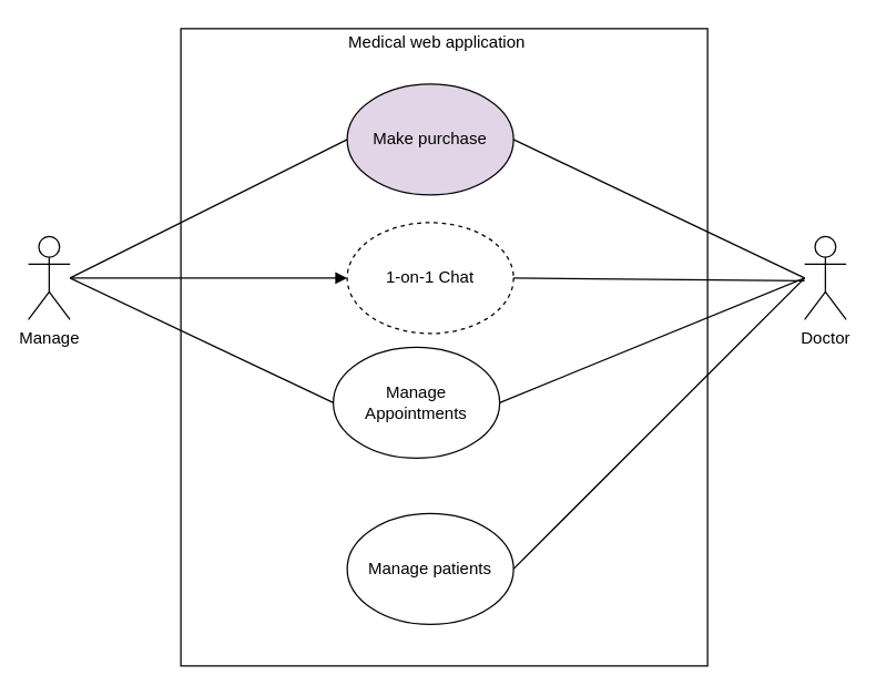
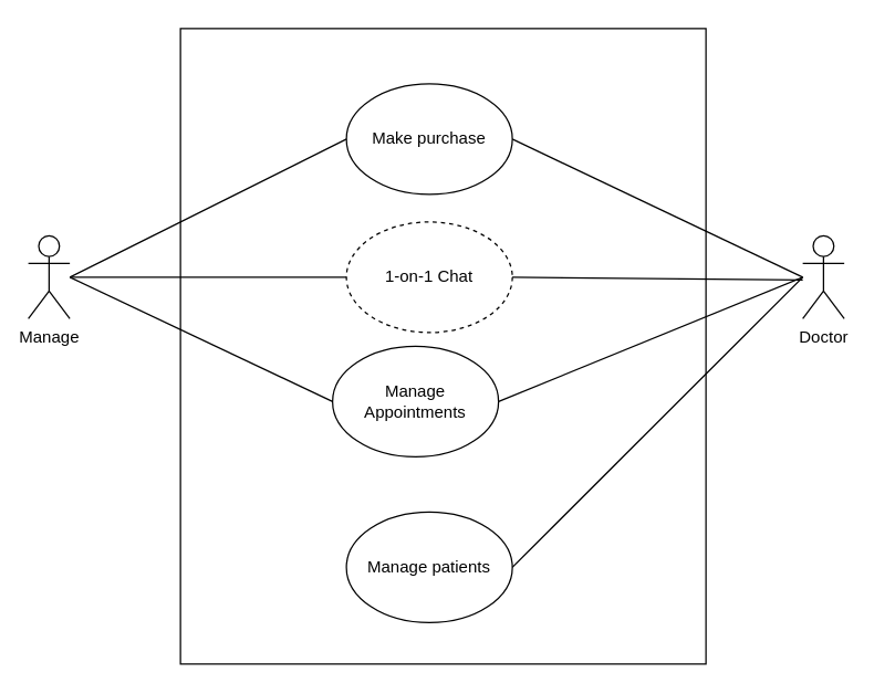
  <mxCell id="0" />
  <mxCell id="1" parent="0" />
  <mxCell id="2" value="" style="rounded=0;whiteSpace=wrap;html=1;" parent="1" vertex="1"><mxGeometry x="130" y="20" width="380" height="460" as="geometry" /></mxCell>
  <mxCell id="3" value="Manage" style="shape=umlActor;verticalLabelPosition=bottom;labelBackgroundColor=#ffffff;verticalAlign=top;html=1;outlineConnect=0;" parent="1" vertex="1"><mxGeometry x="20" y="170" width="30" height="60" as="geometry" /></mxCell>
  <mxCell id="4" value="Doctor" style="shape=umlActor;verticalLabelPosition=bottom;labelBackgroundColor=#ffffff;verticalAlign=top;html=1;outlineConnect=0;" parent="1" vertex="1"><mxGeometry x="580" y="170" width="30" height="60" as="geometry" /></mxCell>
  <mxCell id="5" value="1-on-1 Chat" style="ellipse;whiteSpace=wrap;html=1;dashed=1;" parent="1" vertex="1"><mxGeometry x="250" y="160" width="120" height="80" as="geometry" /></mxCell>
- <mxCell id="6" value="Make purchase" style="ellipse;whiteSpace=wrap;html=1;fillColor=#e1d5e7;" parent="1" vertex="1"><mxGeometry x="250" y="60" width="120" height="80" as="geometry" /></mxCell>
+ <mxCell id="6" value="Make purchase" style="ellipse;whiteSpace=wrap;html=1;" parent="1" vertex="1"><mxGeometry x="250" y="60" width="120" height="80" as="geometry" /></mxCell>
  <mxCell id="7" value="Manage Appointments" style="ellipse;whiteSpace=wrap;html=1;" parent="1" vertex="1"><mxGeometry x="240" y="250" width="120" height="80" as="geometry" /></mxCell>
- <mxCell id="8" value="Medical web application" style="text;html=1;strokeColor=none;fillColor=none;align=center;verticalAlign=middle;whiteSpace=wrap;rounded=0;" parent="1" vertex="1"><mxGeometry x="190" y="20" width="250" height="20" as="geometry" /></mxCell>
  <mxCell id="9" value="" style="endArrow=none;html=1;entryX=0;entryY=0.5;entryDx=0;entryDy=0;" parent="1" target="6" edge="1"><mxGeometry width="50" height="50" relative="1" as="geometry"><mxPoint x="50" y="200" as="sourcePoint" /><mxPoint x="340" y="200" as="targetPoint" /></mxGeometry></mxCell>
  <mxCell id="10" value="" style="endArrow=none;html=1;entryX=1;entryY=0.5;entryDx=0;entryDy=0;" parent="1" target="6" edge="1"><mxGeometry width="50" height="50" relative="1" as="geometry"><mxPoint x="580" y="200" as="sourcePoint" /><mxPoint x="340" y="200" as="targetPoint" /></mxGeometry></mxCell>
- <mxCell id="11" value="" style="endArrow=block;html=1;entryX=0;entryY=0.5;entryDx=0;entryDy=0;" parent="1" source="3" target="5" edge="1"><mxGeometry width="50" height="50" relative="1" as="geometry"><mxPoint x="290" y="250" as="sourcePoint" /><mxPoint x="340" y="200" as="targetPoint" /></mxGeometry></mxCell>
+ <mxCell id="11" value="" style="endArrow=none;html=1;entryX=0;entryY=0.5;entryDx=0;entryDy=0;" parent="1" source="3" target="5" edge="1"><mxGeometry width="50" height="50" relative="1" as="geometry"><mxPoint x="290" y="250" as="sourcePoint" /><mxPoint x="340" y="200" as="targetPoint" /></mxGeometry></mxCell>
  <mxCell id="12" value="" style="endArrow=none;html=1;exitX=1;exitY=0.5;exitDx=0;exitDy=0;" parent="1" source="5" edge="1"><mxGeometry width="50" height="50" relative="1" as="geometry"><mxPoint x="290" y="250" as="sourcePoint" /><mxPoint x="580" y="202" as="targetPoint" /></mxGeometry></mxCell>
  <mxCell id="13" value="" style="endArrow=none;html=1;entryX=0;entryY=0.5;entryDx=0;entryDy=0;" parent="1" target="7" edge="1"><mxGeometry width="50" height="50" relative="1" as="geometry"><mxPoint x="50" y="200" as="sourcePoint" /><mxPoint x="340" y="200" as="targetPoint" /></mxGeometry></mxCell>
  <mxCell id="14" value="" style="endArrow=none;html=1;exitX=1;exitY=0.5;exitDx=0;exitDy=0;" parent="1" source="7" edge="1"><mxGeometry width="50" height="50" relative="1" as="geometry"><mxPoint x="290" y="250" as="sourcePoint" /><mxPoint x="580" y="200" as="targetPoint" /></mxGeometry></mxCell>
  <mxCell id="15" value="Manage patients" style="ellipse;whiteSpace=wrap;html=1;" parent="1" vertex="1"><mxGeometry x="250" y="370" width="120" height="80" as="geometry" /></mxCell>
  <mxCell id="16" value="" style="endArrow=none;html=1;exitX=1;exitY=0.5;exitDx=0;exitDy=0;" parent="1" source="15" edge="1"><mxGeometry width="50" height="50" relative="1" as="geometry"><mxPoint x="290" y="250" as="sourcePoint" /><mxPoint x="580" y="200" as="targetPoint" /></mxGeometry></mxCell>
  <mxCell id="17" style="edgeStyle=orthogonalEdgeStyle;rounded=0;orthogonalLoop=1;jettySize=auto;html=1;exitX=0.5;exitY=1;exitDx=0;exitDy=0;" edge="1" parent="1" source="2" target="2"><mxGeometry relative="1" as="geometry" /></mxCell>
